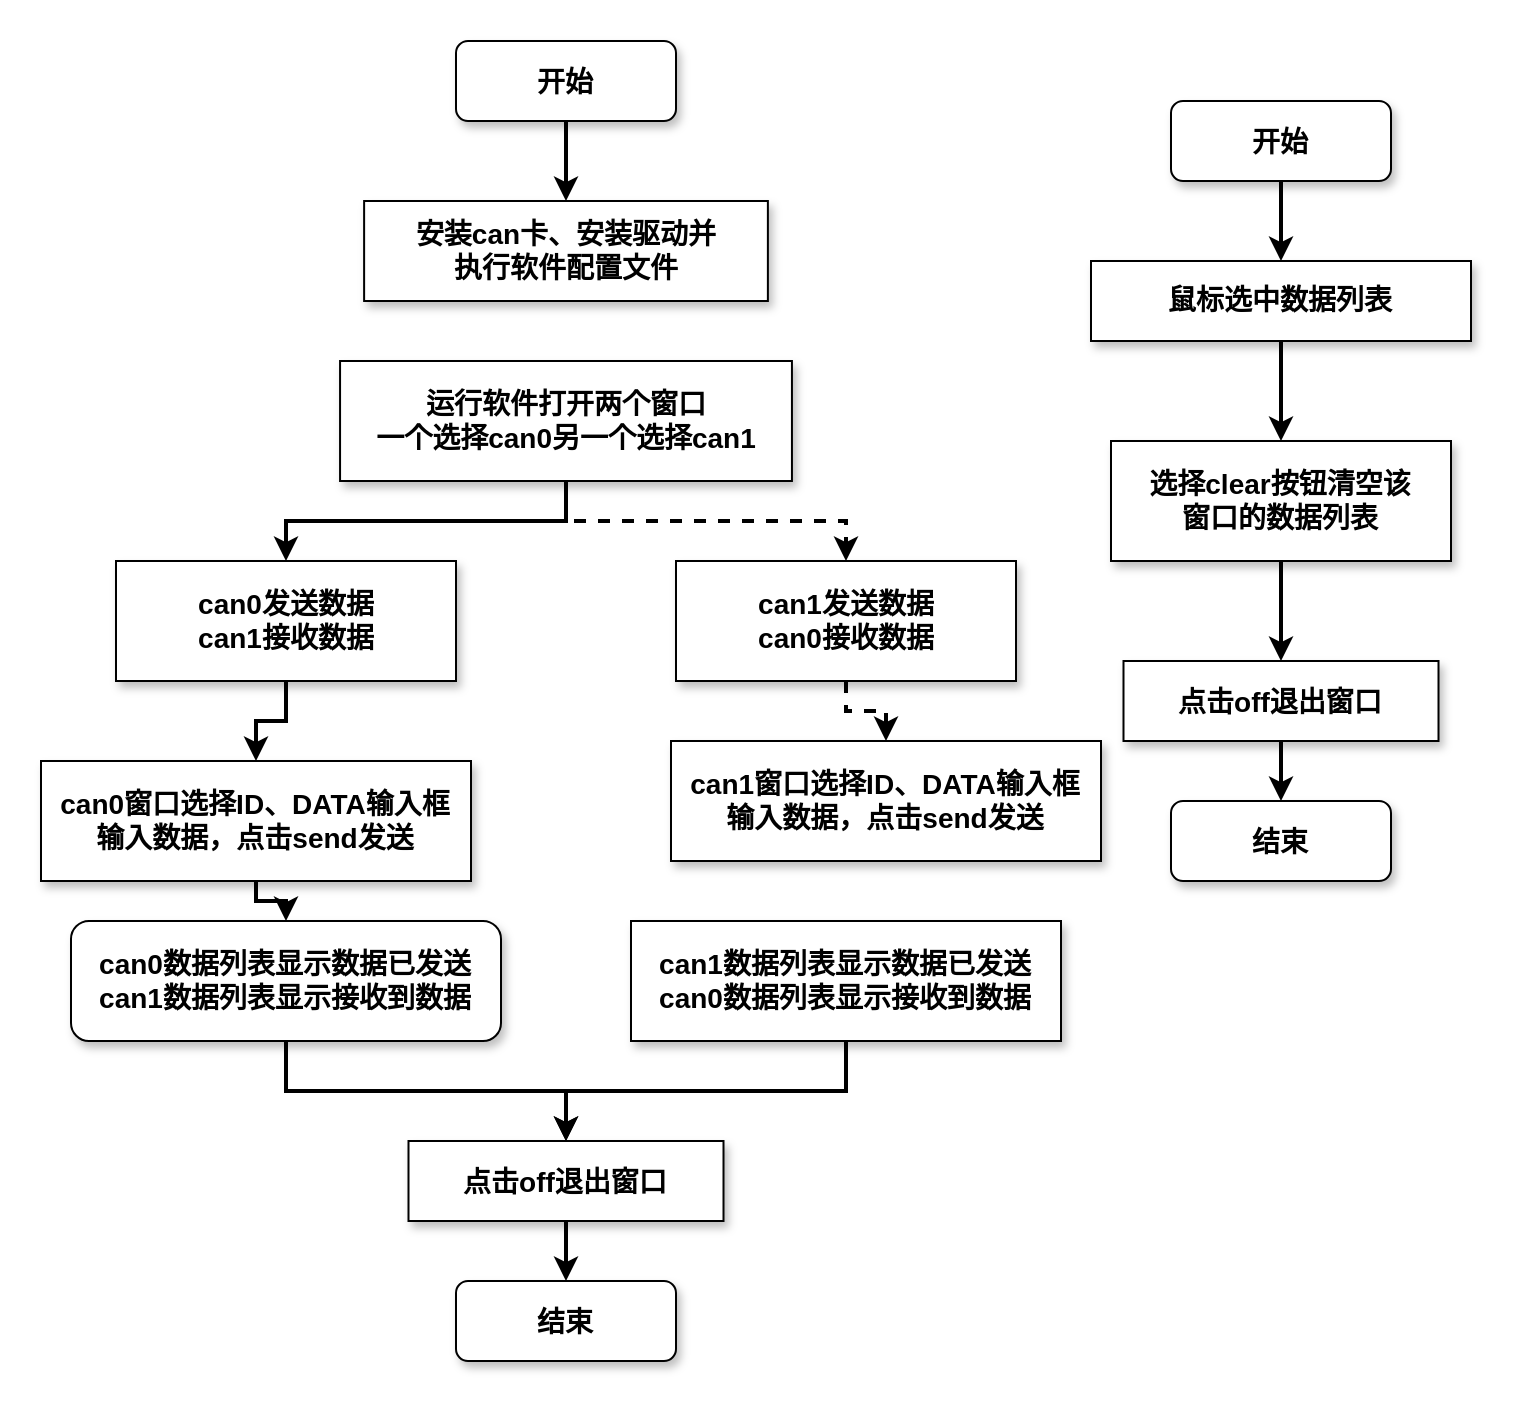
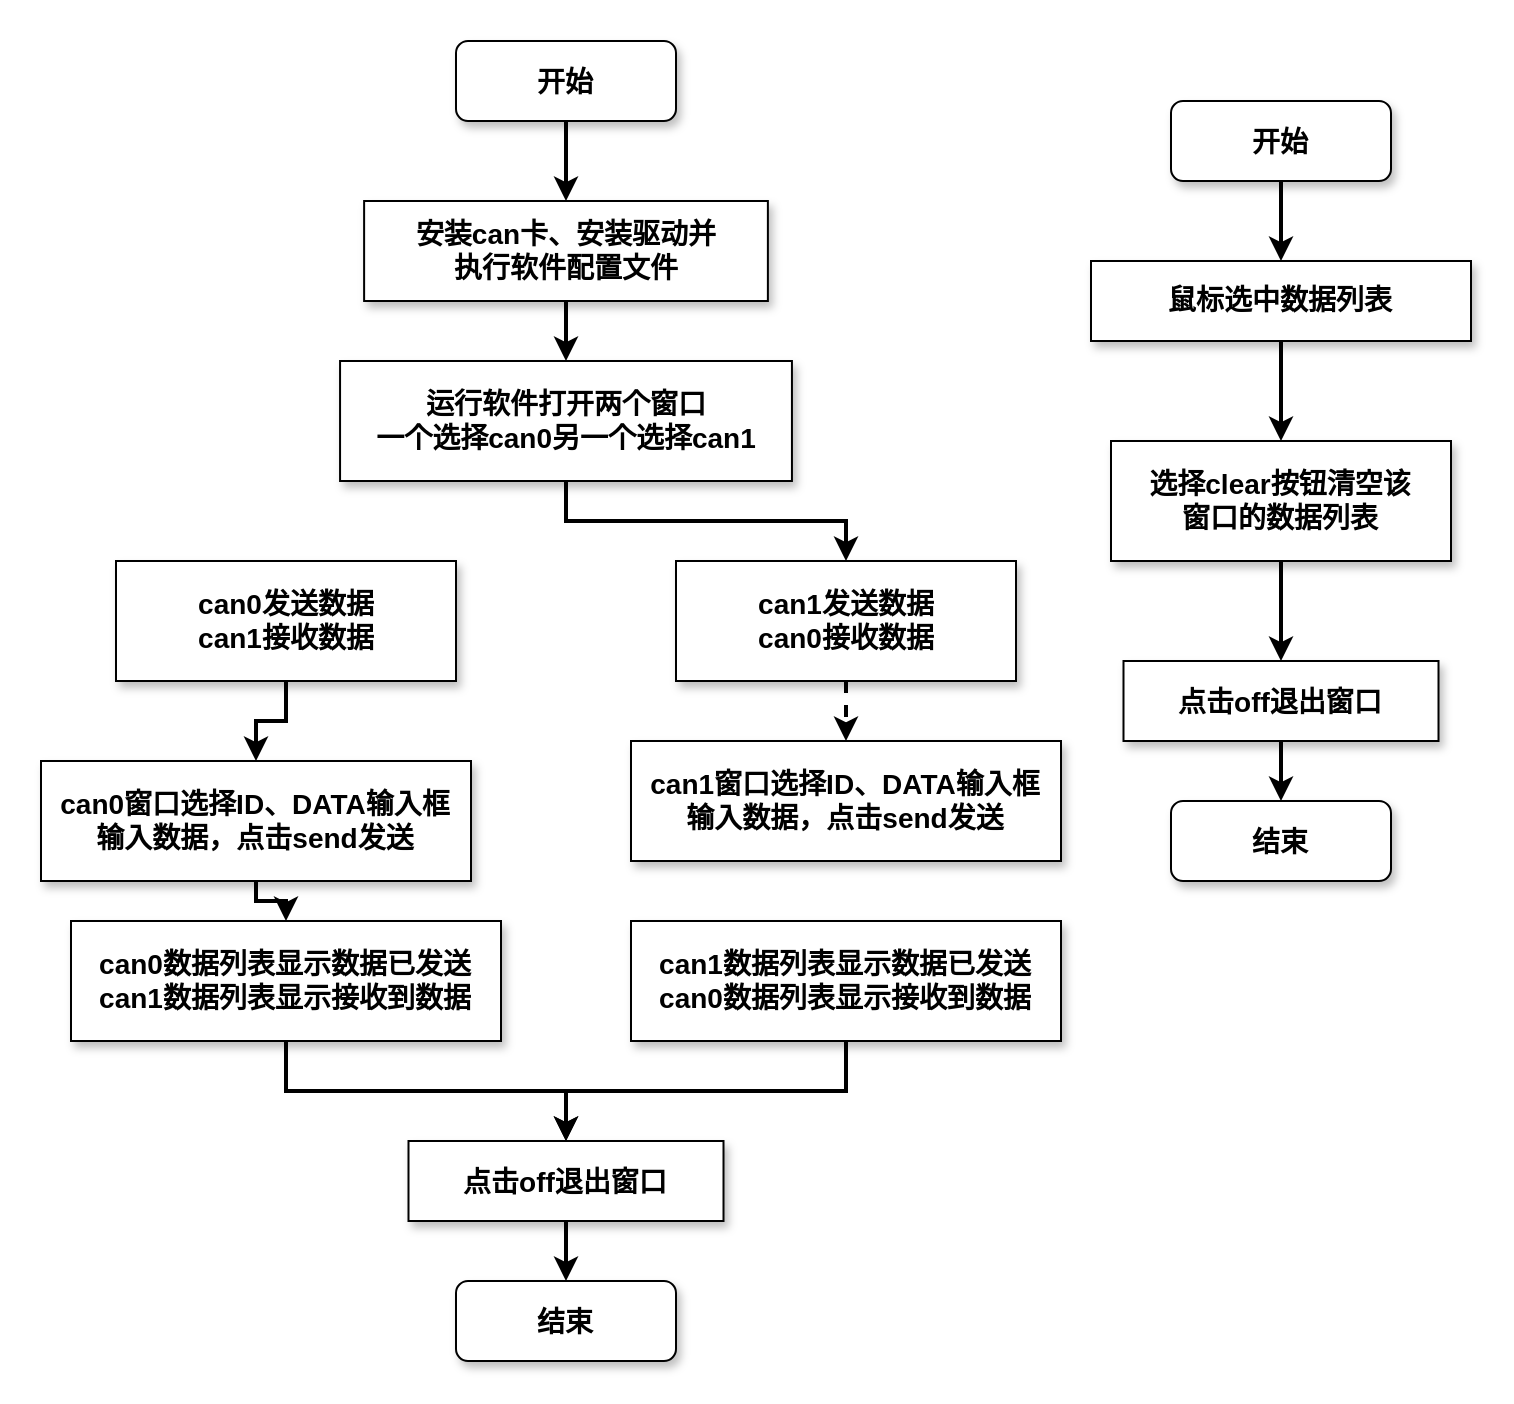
  <mxCell id="0" />
  <mxCell id="1" parent="0" />
  <mxCell id="2" style="edgeStyle=elbowEdgeStyle;rounded=0;orthogonalLoop=1;jettySize=auto;html=1;exitX=0.5;exitY=1;exitDx=0;exitDy=0;entryX=0.5;entryY=0;entryDx=0;entryDy=0;fontSize=14;elbow=vertical;strokeWidth=2;" edge="1" parent="1" source="3" target="5"><mxGeometry relative="1" as="geometry" /></mxCell>
  <mxCell id="3" value="开始" style="rounded=1;shadow=1;fontStyle=1;fontSize=14;" parent="1" vertex="1"><mxGeometry x="227.5" y="20" width="110" height="40" as="geometry" /></mxCell>
+ <mxCell id="4" style="edgeStyle=elbowEdgeStyle;rounded=0;orthogonalLoop=1;jettySize=auto;elbow=vertical;html=1;exitX=0.5;exitY=1;exitDx=0;exitDy=0;entryX=0.5;entryY=0;entryDx=0;entryDy=0;fontSize=14;strokeWidth=2;" edge="1" parent="1" source="5" target="8"><mxGeometry relative="1" as="geometry" /></mxCell>
  <mxCell id="5" value="&lt;font style=&quot;font-size: 14px&quot;&gt;&lt;b&gt;安装can卡、安装驱动并&lt;br&gt;执行软件配置文件&lt;/b&gt;&lt;/font&gt;" style="rounded=0;whiteSpace=wrap;html=1;shadow=1;" vertex="1" parent="1"><mxGeometry x="181.56" y="100" width="201.88" height="50" as="geometry" /></mxCell>
- <mxCell id="6" style="edgeStyle=elbowEdgeStyle;rounded=0;orthogonalLoop=1;jettySize=auto;elbow=vertical;html=1;exitX=0.5;exitY=1;exitDx=0;exitDy=0;entryX=0.5;entryY=0;entryDx=0;entryDy=0;fontSize=14;strokeWidth=2;" edge="1" parent="1" source="8" target="10"><mxGeometry relative="1" as="geometry" /></mxCell>
- <mxCell id="7" style="edgeStyle=elbowEdgeStyle;rounded=0;orthogonalLoop=1;jettySize=auto;elbow=vertical;html=1;exitX=0.5;exitY=1;exitDx=0;exitDy=0;fontSize=14;strokeWidth=2;dashed=1;" edge="1" parent="1" source="8" target="12"><mxGeometry relative="1" as="geometry" /></mxCell>
+ <mxCell id="7" style="edgeStyle=elbowEdgeStyle;rounded=0;orthogonalLoop=1;jettySize=auto;elbow=vertical;html=1;exitX=0.5;exitY=1;exitDx=0;exitDy=0;fontSize=14;strokeWidth=2;" edge="1" parent="1" source="8" target="12"><mxGeometry relative="1" as="geometry" /></mxCell>
  <mxCell id="8" value="&lt;span style=&quot;font-size: 14px&quot;&gt;&lt;b&gt;运行软件打开两个窗口&lt;br&gt;一个选择can0另一个选择can1&lt;/b&gt;&lt;/span&gt;" style="rounded=0;whiteSpace=wrap;html=1;shadow=1;" vertex="1" parent="1"><mxGeometry x="169.53" y="180" width="225.94" height="60" as="geometry" /></mxCell>
  <mxCell id="9" style="edgeStyle=elbowEdgeStyle;rounded=0;orthogonalLoop=1;jettySize=auto;elbow=vertical;html=1;exitX=0.5;exitY=1;exitDx=0;exitDy=0;entryX=0.5;entryY=0;entryDx=0;entryDy=0;fontSize=14;strokeWidth=2;" edge="1" parent="1" source="10" target="14"><mxGeometry relative="1" as="geometry" /></mxCell>
  <mxCell id="10" value="&lt;span style=&quot;font-size: 14px&quot;&gt;&lt;b&gt;can0发送数据&lt;br&gt;can1接收数据&lt;/b&gt;&lt;/span&gt;" style="rounded=0;whiteSpace=wrap;html=1;shadow=1;" vertex="1" parent="1"><mxGeometry x="57.5" y="280" width="170" height="60" as="geometry" /></mxCell>
  <mxCell id="11" style="edgeStyle=elbowEdgeStyle;rounded=0;orthogonalLoop=1;jettySize=auto;elbow=vertical;html=1;exitX=0.5;exitY=1;exitDx=0;exitDy=0;entryX=0.5;entryY=0;entryDx=0;entryDy=0;fontSize=14;strokeWidth=2;dashed=1;" edge="1" parent="1" source="12" target="15"><mxGeometry relative="1" as="geometry" /></mxCell>
  <mxCell id="12" value="&lt;span style=&quot;font-size: 14px&quot;&gt;&lt;b&gt;can1发送数据&lt;br&gt;can0接收数据&lt;/b&gt;&lt;/span&gt;" style="rounded=0;whiteSpace=wrap;html=1;shadow=1;" vertex="1" parent="1"><mxGeometry x="337.5" y="280" width="170" height="60" as="geometry" /></mxCell>
  <mxCell id="13" style="edgeStyle=elbowEdgeStyle;rounded=0;orthogonalLoop=1;jettySize=auto;elbow=vertical;html=1;exitX=0.5;exitY=1;exitDx=0;exitDy=0;entryX=0.5;entryY=0;entryDx=0;entryDy=0;fontSize=14;strokeWidth=2;" edge="1" parent="1" source="14" target="17"><mxGeometry relative="1" as="geometry" /></mxCell>
  <mxCell id="14" value="&lt;span style=&quot;font-size: 14px&quot;&gt;&lt;b&gt;can0窗口选择ID、DATA输入框&lt;br&gt;输入数据，点击send发送&lt;/b&gt;&lt;/span&gt;" style="rounded=0;whiteSpace=wrap;html=1;shadow=1;" vertex="1" parent="1"><mxGeometry x="20" y="380" width="215" height="60" as="geometry" /></mxCell>
- <mxCell id="15" value="&lt;span style=&quot;font-size: 14px&quot;&gt;&lt;b&gt;can1窗口选择ID、DATA输入框&lt;br&gt;输入数据，点击send发送&lt;/b&gt;&lt;/span&gt;" style="rounded=0;whiteSpace=wrap;html=1;shadow=1;" vertex="1" parent="1"><mxGeometry x="335" y="370" width="215" height="60" as="geometry" /></mxCell>
+ <mxCell id="15" value="&lt;span style=&quot;font-size: 14px&quot;&gt;&lt;b&gt;can1窗口选择ID、DATA输入框&lt;br&gt;输入数据，点击send发送&lt;/b&gt;&lt;/span&gt;" style="rounded=0;whiteSpace=wrap;html=1;shadow=1;" vertex="1" parent="1"><mxGeometry x="315" y="370" width="215" height="60" as="geometry" /></mxCell>
  <mxCell id="16" style="edgeStyle=elbowEdgeStyle;rounded=0;orthogonalLoop=1;jettySize=auto;elbow=vertical;html=1;exitX=0.5;exitY=1;exitDx=0;exitDy=0;fontSize=14;strokeWidth=2;entryX=0.5;entryY=0;entryDx=0;entryDy=0;" edge="1" parent="1" source="17" target="25"><mxGeometry relative="1" as="geometry"><mxPoint x="282.5" y="560" as="targetPoint" /></mxGeometry></mxCell>
- <mxCell id="17" value="&lt;span style=&quot;font-size: 14px&quot;&gt;&lt;b&gt;can0数据列表显示数据已发送&lt;br&gt;can1数据列表显示接收到数据&lt;/b&gt;&lt;/span&gt;" style="whiteSpace=wrap;html=1;shadow=1;rounded=1;" vertex="1" parent="1"><mxGeometry x="35" y="460" width="215" height="60" as="geometry" /></mxCell>
+ <mxCell id="17" value="&lt;span style=&quot;font-size: 14px&quot;&gt;&lt;b&gt;can0数据列表显示数据已发送&lt;br&gt;can1数据列表显示接收到数据&lt;/b&gt;&lt;/span&gt;" style="rounded=0;whiteSpace=wrap;html=1;shadow=1;" vertex="1" parent="1"><mxGeometry x="35" y="460" width="215" height="60" as="geometry" /></mxCell>
  <mxCell id="18" style="edgeStyle=elbowEdgeStyle;rounded=0;orthogonalLoop=1;jettySize=auto;elbow=vertical;html=1;exitX=0.5;exitY=1;exitDx=0;exitDy=0;fontSize=14;strokeWidth=2;entryX=0.5;entryY=0;entryDx=0;entryDy=0;" edge="1" parent="1" source="19" target="25"><mxGeometry relative="1" as="geometry"><mxPoint x="282.5" y="550" as="targetPoint" /></mxGeometry></mxCell>
  <mxCell id="19" value="&lt;span style=&quot;font-size: 14px&quot;&gt;&lt;b&gt;can1数据列表显示数据已发送&lt;br&gt;can0数据列表显示接收到数据&lt;/b&gt;&lt;/span&gt;" style="rounded=0;whiteSpace=wrap;html=1;shadow=1;" vertex="1" parent="1"><mxGeometry x="315" y="460" width="215" height="60" as="geometry" /></mxCell>
  <mxCell id="20" style="edgeStyle=elbowEdgeStyle;rounded=0;orthogonalLoop=1;jettySize=auto;elbow=vertical;html=1;exitX=0.5;exitY=1;exitDx=0;exitDy=0;fontSize=14;strokeWidth=2;" edge="1" parent="1" source="21" target="23"><mxGeometry relative="1" as="geometry" /></mxCell>
  <mxCell id="21" value="&lt;span style=&quot;font-size: 14px&quot;&gt;&lt;b&gt;鼠标选中数据列表&lt;/b&gt;&lt;/span&gt;" style="rounded=0;whiteSpace=wrap;html=1;shadow=1;" vertex="1" parent="1"><mxGeometry x="545" y="130" width="190" height="40" as="geometry" /></mxCell>
  <mxCell id="22" style="edgeStyle=elbowEdgeStyle;rounded=0;orthogonalLoop=1;jettySize=auto;elbow=vertical;html=1;exitX=0.5;exitY=1;exitDx=0;exitDy=0;entryX=0.5;entryY=0;entryDx=0;entryDy=0;fontSize=14;strokeWidth=2;" edge="1" parent="1" source="23" target="31"><mxGeometry relative="1" as="geometry" /></mxCell>
  <mxCell id="23" value="&lt;span style=&quot;font-size: 14px&quot;&gt;&lt;b&gt;选择clear按钮清空该&lt;br&gt;窗口的数据列表&lt;/b&gt;&lt;/span&gt;&lt;span style=&quot;color: rgba(0 , 0 , 0 , 0) ; font-family: monospace ; font-size: 0px&quot;&gt;%3CmxGraphModel%3E%3Croot%3E%3CmxCell%20id%3D%220%22%2F%3E%3CmxCell%20id%3D%221%22%20parent%3D%220%22%2F%3E%3CmxCell%20id%3D%222%22%20value%3D%22%26lt%3Bspan%20style%3D%26quot%3Bfont-size%3A%2014px%26quot%3B%26gt%3B%26lt%3Bb%26gt%3B%E9%BC%A0%E6%A0%87%E9%80%89%E6%8B%A9%E6%95%B0%E6%8D%AE%E5%88%97%E8%A1%A8%26lt%3B%2Fb%26gt%3B%26lt%3B%2Fspan%26gt%3B%22%20style%3D%22rounded%3D0%3BwhiteSpace%3Dwrap%3Bhtml%3D1%3Bshadow%3D1%3B%22%20vertex%3D%221%22%20parent%3D%221%22%3E%3CmxGeometry%20x%3D%22510%22%20y%3D%22780%22%20width%3D%22190%22%20height%3D%2260%22%20as%3D%22geometry%22%2F%3E%3C%2FmxCell%3E%3C%2Froot%3E%3C%2FmxGraphModel%3E&lt;/span&gt;&lt;span style=&quot;color: rgba(0 , 0 , 0 , 0) ; font-family: monospace ; font-size: 0px&quot;&gt;%3CmxGraphModel%3E%3Croot%3E%3CmxCell%20id%3D%220%22%2F%3E%3CmxCell%20id%3D%221%22%20parent%3D%220%22%2F%3E%3CmxCell%20id%3D%222%22%20value%3D%22%26lt%3Bspan%20style%3D%26quot%3Bfont-size%3A%2014px%26quot%3B%26gt%3B%26lt%3Bb%26gt%3B%E9%BC%A0%E6%A0%87%E9%80%89%E6%8B%A9%E6%95%B0%E6%8D%AE%E5%88%97%E8%A1%A8%26lt%3B%2Fb%26gt%3B%26lt%3B%2Fspan%26gt%3B%22%20style%3D%22rounded%3D0%3BwhiteSpace%3Dwrap%3Bhtml%3D1%3Bshadow%3D1%3B%22%20vertex%3D%221%22%20parent%3D%221%22%3E%3CmxGeometry%20x%3D%22510%22%20y%3D%22780%22%20width%3D%22190%22%20height%3D%2260%22%20as%3D%22geometry%22%2F%3E%3C%2FmxCell%3E%3C%2Froot%3E%3C%2FmxGraphModel%3E&lt;/span&gt;" style="rounded=0;whiteSpace=wrap;html=1;shadow=1;" vertex="1" parent="1"><mxGeometry x="555" y="220" width="170" height="60" as="geometry" /></mxCell>
  <mxCell id="24" style="edgeStyle=elbowEdgeStyle;rounded=0;orthogonalLoop=1;jettySize=auto;elbow=vertical;html=1;exitX=0.5;exitY=1;exitDx=0;exitDy=0;entryX=0.5;entryY=0;entryDx=0;entryDy=0;fontSize=14;strokeWidth=2;" edge="1" parent="1" source="25" target="28"><mxGeometry relative="1" as="geometry" /></mxCell>
  <mxCell id="25" value="点击off退出窗口" style="rounded=0;shadow=1;fontStyle=1;fontSize=14;" vertex="1" parent="1"><mxGeometry x="203.75" y="570" width="157.5" height="40" as="geometry" /></mxCell>
  <mxCell id="26" style="edgeStyle=elbowEdgeStyle;rounded=0;orthogonalLoop=1;jettySize=auto;elbow=vertical;html=1;exitX=0.5;exitY=1;exitDx=0;exitDy=0;entryX=0.5;entryY=0;entryDx=0;entryDy=0;fontSize=14;strokeWidth=2;" edge="1" parent="1" source="27" target="21"><mxGeometry relative="1" as="geometry" /></mxCell>
  <mxCell id="27" value="开始" style="rounded=1;shadow=1;fontStyle=1;fontSize=14;" vertex="1" parent="1"><mxGeometry x="585" y="50" width="110" height="40" as="geometry" /></mxCell>
  <mxCell id="28" value="结束" style="rounded=1;shadow=1;fontStyle=1;fontSize=14;" vertex="1" parent="1"><mxGeometry x="227.5" y="640" width="110" height="40" as="geometry" /></mxCell>
  <mxCell id="29" value="结束" style="rounded=1;shadow=1;fontStyle=1;fontSize=14;" vertex="1" parent="1"><mxGeometry x="585" y="400" width="110" height="40" as="geometry" /></mxCell>
  <mxCell id="30" style="edgeStyle=elbowEdgeStyle;rounded=0;orthogonalLoop=1;jettySize=auto;elbow=vertical;html=1;exitX=0.5;exitY=1;exitDx=0;exitDy=0;fontSize=14;strokeWidth=2;" edge="1" parent="1" source="31" target="29"><mxGeometry relative="1" as="geometry" /></mxCell>
  <mxCell id="31" value="点击off退出窗口" style="rounded=0;shadow=1;fontStyle=1;fontSize=14;" vertex="1" parent="1"><mxGeometry x="561.25" y="330" width="157.5" height="40" as="geometry" /></mxCell>
